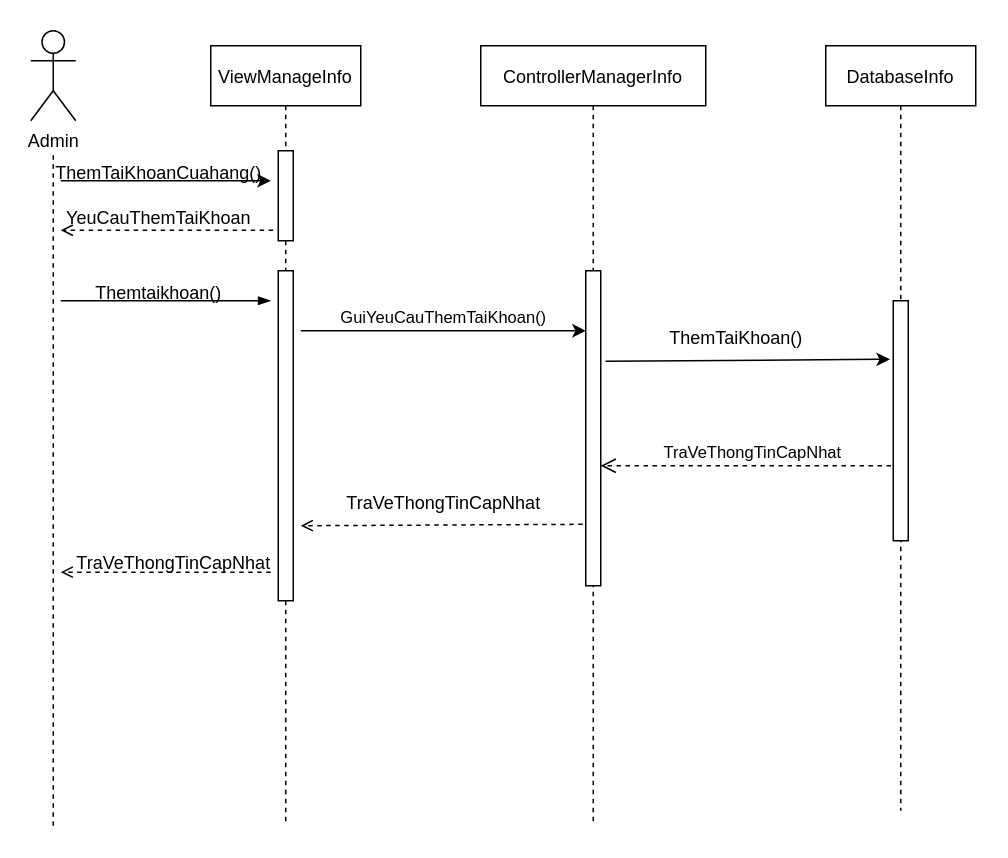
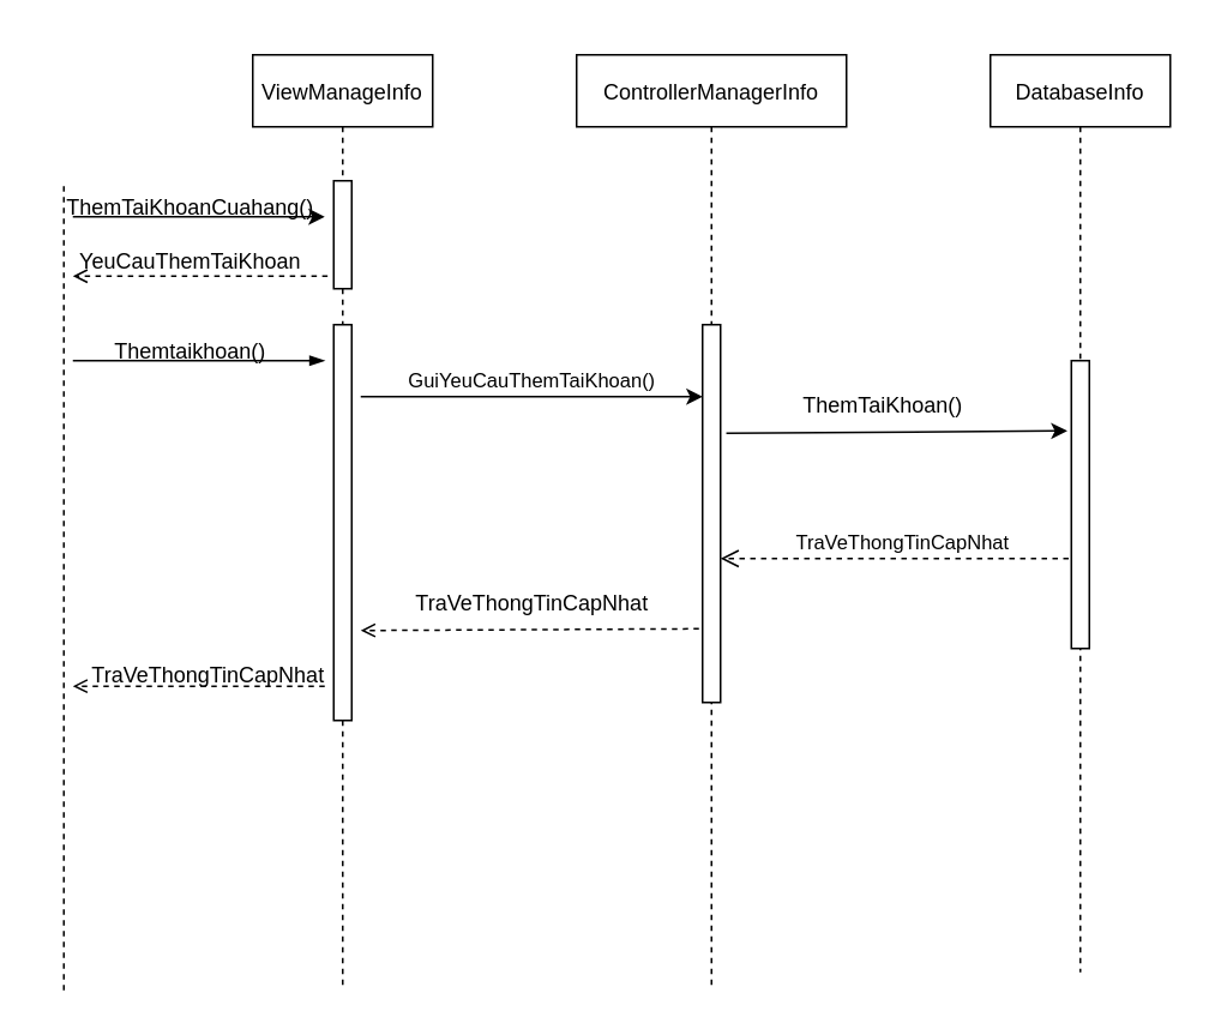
  <mxCell id="0" />
  <mxCell id="1" parent="0" />
  <mxCell id="2" value="ViewManageInfo" style="shape=umlLifeline;perimeter=lifelinePerimeter;container=1;collapsible=0;recursiveResize=0;rounded=0;shadow=0;strokeWidth=1;" parent="1" vertex="1"><mxGeometry x="140" y="30" width="100" height="520" as="geometry" /></mxCell>
  <mxCell id="3" value="" style="points=[];perimeter=orthogonalPerimeter;rounded=0;shadow=0;strokeWidth=1;" parent="2" vertex="1"><mxGeometry x="45" y="70" width="10" height="60" as="geometry" /></mxCell>
  <mxCell id="4" value="" style="points=[];perimeter=orthogonalPerimeter;rounded=0;shadow=0;strokeWidth=1;" parent="2" vertex="1"><mxGeometry x="45" y="150" width="10" height="220" as="geometry" /></mxCell>
  <mxCell id="5" value="ControllerManagerInfo" style="shape=umlLifeline;perimeter=lifelinePerimeter;container=1;collapsible=0;recursiveResize=0;rounded=0;shadow=0;strokeWidth=1;" parent="1" vertex="1"><mxGeometry x="320" y="30" width="150" height="520" as="geometry" /></mxCell>
  <mxCell id="6" value="" style="points=[];perimeter=orthogonalPerimeter;rounded=0;shadow=0;strokeWidth=1;" parent="5" vertex="1"><mxGeometry x="70" y="150" width="10" height="210" as="geometry" /></mxCell>
  <mxCell id="7" value="TraVeThongTinCapNhat" style="verticalAlign=bottom;endArrow=open;dashed=1;endSize=8;shadow=0;strokeWidth=1;" parent="1" source="8" edge="1"><mxGeometry x="-0.003" relative="1" as="geometry"><mxPoint x="400" y="310" as="targetPoint" /><Array as="points"><mxPoint x="530" y="310" /></Array><mxPoint x="1" as="offset" /></mxGeometry></mxCell>
  <mxCell id="8" value="DatabaseInfo" style="shape=umlLifeline;perimeter=lifelinePerimeter;container=1;collapsible=0;recursiveResize=0;rounded=0;shadow=0;strokeWidth=1;" parent="1" vertex="1"><mxGeometry x="550" y="30" width="100" height="510" as="geometry" /></mxCell>
  <mxCell id="9" value="" style="points=[];perimeter=orthogonalPerimeter;rounded=0;shadow=0;strokeWidth=1;" parent="8" vertex="1"><mxGeometry x="45" y="170" width="10" height="160" as="geometry" /></mxCell>
- <mxCell id="10" value="Admin" style="shape=umlActor;verticalLabelPosition=bottom;verticalAlign=top;html=1;outlineConnect=0;" parent="1" vertex="1"><mxGeometry x="20" y="20" width="30" height="60" as="geometry" /></mxCell>
  <mxCell id="11" value="" style="endArrow=none;dashed=1;html=1;rounded=0;" parent="1" edge="1"><mxGeometry width="50" height="50" relative="1" as="geometry"><mxPoint x="35" y="550" as="sourcePoint" /><mxPoint x="35" y="100" as="targetPoint" /></mxGeometry></mxCell>
  <mxCell id="12" value="" style="endArrow=classic;html=1;rounded=0;entryX=-0.22;entryY=0.244;entryDx=0;entryDy=0;entryPerimeter=0;exitX=1.32;exitY=0.287;exitDx=0;exitDy=0;exitPerimeter=0;" parent="1" source="6" target="9" edge="1"><mxGeometry width="50" height="50" relative="1" as="geometry"><mxPoint x="360" y="310" as="sourcePoint" /><mxPoint x="410" y="260" as="targetPoint" /></mxGeometry></mxCell>
  <mxCell id="13" value="ThemTaiKhoan()" style="text;html=1;align=center;verticalAlign=middle;resizable=0;points=[];autosize=1;strokeColor=none;fillColor=none;" parent="1" vertex="1"><mxGeometry x="435" y="210" width="110" height="30" as="geometry" /></mxCell>
  <mxCell id="14" value="" style="endArrow=open;html=1;rounded=0;endFill=0;dashed=1;exitX=-0.34;exitY=0.884;exitDx=0;exitDy=0;exitPerimeter=0;" parent="1" source="3" edge="1"><mxGeometry width="50" height="50" relative="1" as="geometry"><mxPoint x="360" y="310" as="sourcePoint" /><mxPoint x="40" y="153" as="targetPoint" /></mxGeometry></mxCell>
  <mxCell id="15" value="YeuCauThemTaiKhoan" style="text;html=1;align=center;verticalAlign=middle;resizable=0;points=[];autosize=1;strokeColor=none;fillColor=none;" parent="1" vertex="1"><mxGeometry x="30" y="130" width="150" height="30" as="geometry" /></mxCell>
  <mxCell id="16" value="" style="endArrow=blockThin;html=1;rounded=0;endFill=1;" parent="1" edge="1"><mxGeometry width="50" height="50" relative="1" as="geometry"><mxPoint x="40" y="200" as="sourcePoint" /><mxPoint x="180" y="200" as="targetPoint" /></mxGeometry></mxCell>
  <mxCell id="17" value="Themtaikhoan()" style="text;html=1;align=center;verticalAlign=middle;resizable=0;points=[];autosize=1;strokeColor=none;fillColor=none;" parent="1" vertex="1"><mxGeometry x="50" y="180" width="110" height="30" as="geometry" /></mxCell>
  <mxCell id="18" value="" style="endArrow=open;html=1;rounded=0;exitX=-0.2;exitY=0.805;exitDx=0;exitDy=0;exitPerimeter=0;dashed=1;endFill=0;" parent="1" source="6" edge="1"><mxGeometry width="50" height="50" relative="1" as="geometry"><mxPoint x="360" y="310" as="sourcePoint" /><mxPoint x="200" y="350" as="targetPoint" /></mxGeometry></mxCell>
  <mxCell id="19" value="" style="endArrow=open;html=1;rounded=0;dashed=1;endFill=0;" parent="1" edge="1"><mxGeometry width="50" height="50" relative="1" as="geometry"><mxPoint x="180" y="381" as="sourcePoint" /><mxPoint x="40" y="380.95" as="targetPoint" /></mxGeometry></mxCell>
  <mxCell id="20" value="TraVeThongTinCapNhat" style="text;html=1;align=center;verticalAlign=middle;resizable=0;points=[];autosize=1;strokeColor=none;fillColor=none;" parent="1" vertex="1"><mxGeometry x="220" y="320" width="150" height="30" as="geometry" /></mxCell>
  <mxCell id="21" value="TraVeThongTinCapNhat" style="text;html=1;align=center;verticalAlign=middle;resizable=0;points=[];autosize=1;strokeColor=none;fillColor=none;" parent="1" vertex="1"><mxGeometry x="40" y="360" width="150" height="30" as="geometry" /></mxCell>
  <mxCell id="22" value="" style="endArrow=classic;html=1;rounded=0;" edge="1" parent="1"><mxGeometry width="50" height="50" relative="1" as="geometry"><mxPoint x="40" y="120" as="sourcePoint" /><mxPoint x="180" y="120" as="targetPoint" /></mxGeometry></mxCell>
  <mxCell id="23" value="ThemTaiKhoanCuahang()" style="text;html=1;align=center;verticalAlign=middle;resizable=0;points=[];autosize=1;strokeColor=none;fillColor=none;" vertex="1" parent="1"><mxGeometry x="25" y="100" width="160" height="30" as="geometry" /></mxCell>
  <mxCell id="24" value="" style="endArrow=classic;html=1;rounded=0;" edge="1" parent="1"><mxGeometry width="50" height="50" relative="1" as="geometry"><mxPoint x="200" y="220" as="sourcePoint" /><mxPoint x="390" y="220" as="targetPoint" /><Array as="points"><mxPoint x="300" y="220" /></Array></mxGeometry></mxCell>
  <mxCell id="25" value="GuiYeuCauThemTaiKhoan()" style="edgeLabel;html=1;align=center;verticalAlign=middle;resizable=0;points=[];" vertex="1" connectable="0" parent="24"><mxGeometry x="-0.279" relative="1" as="geometry"><mxPoint x="26" y="-10" as="offset" /></mxGeometry></mxCell>
